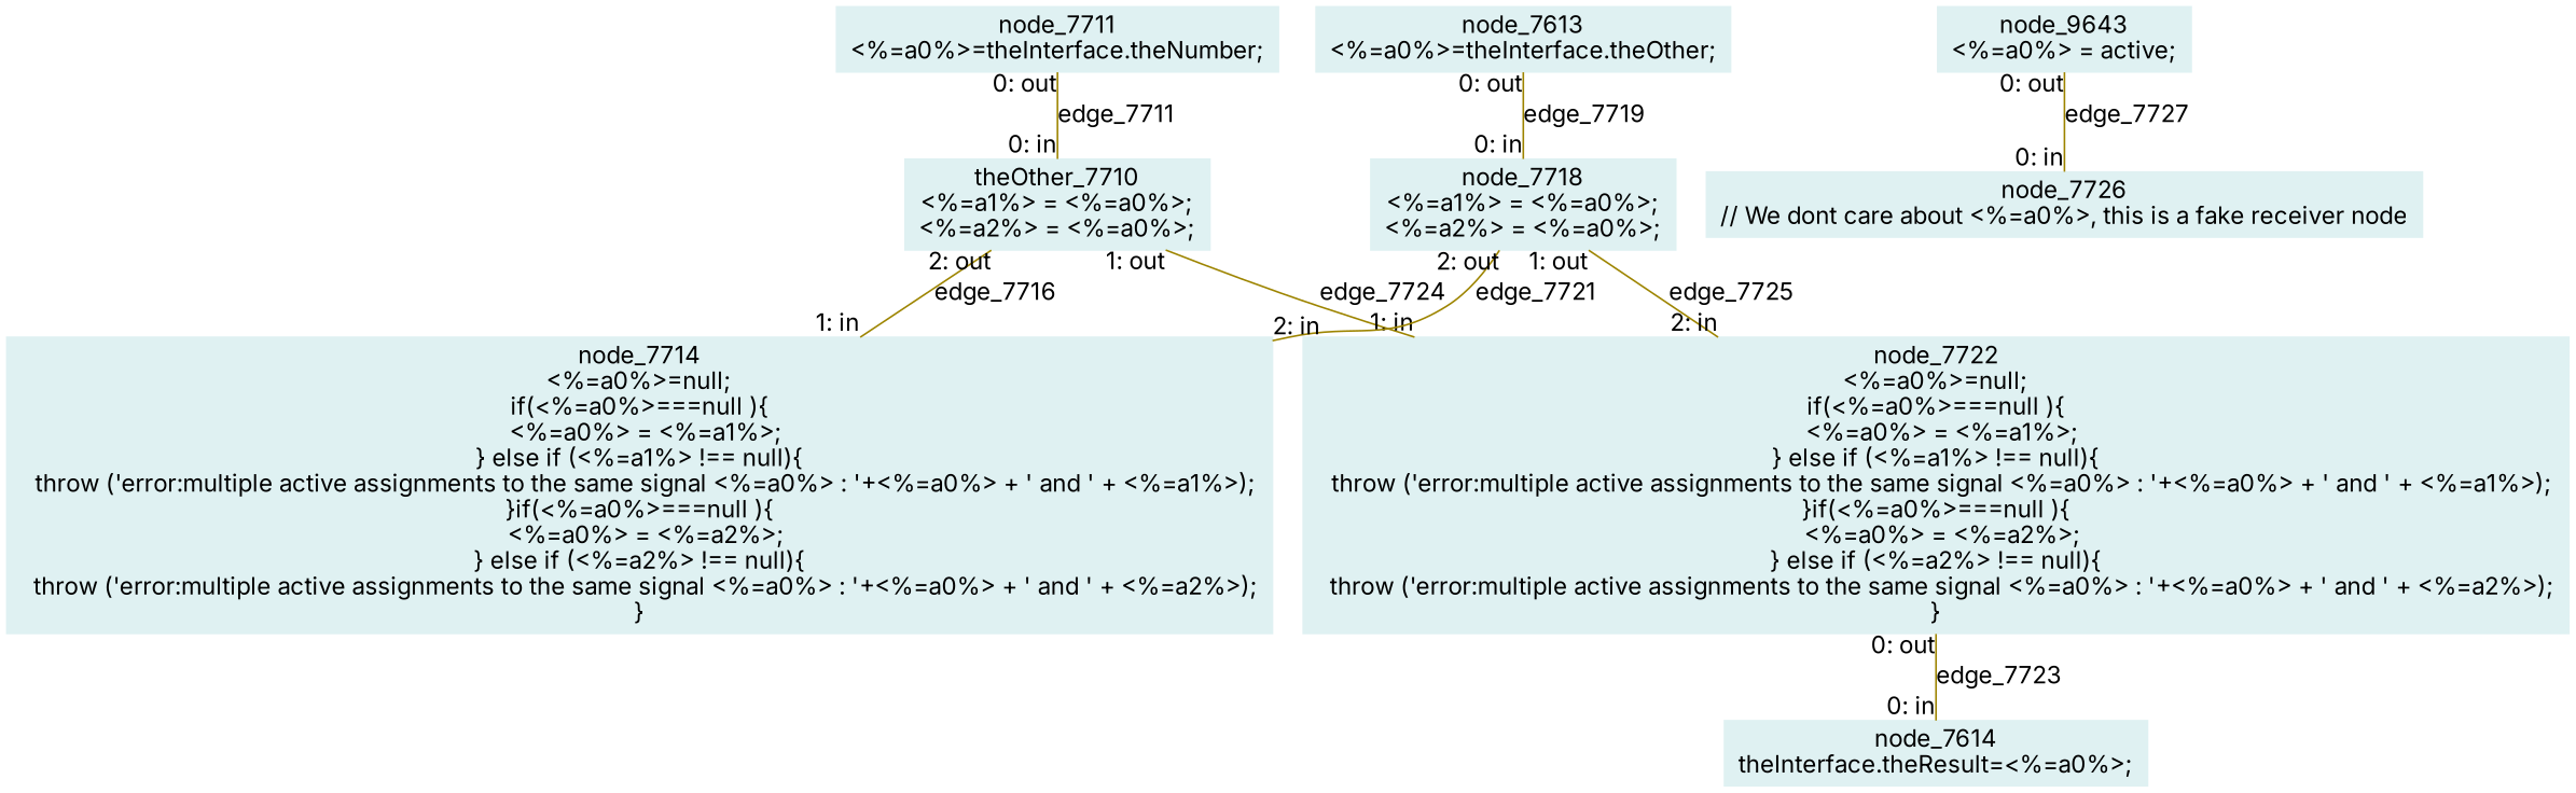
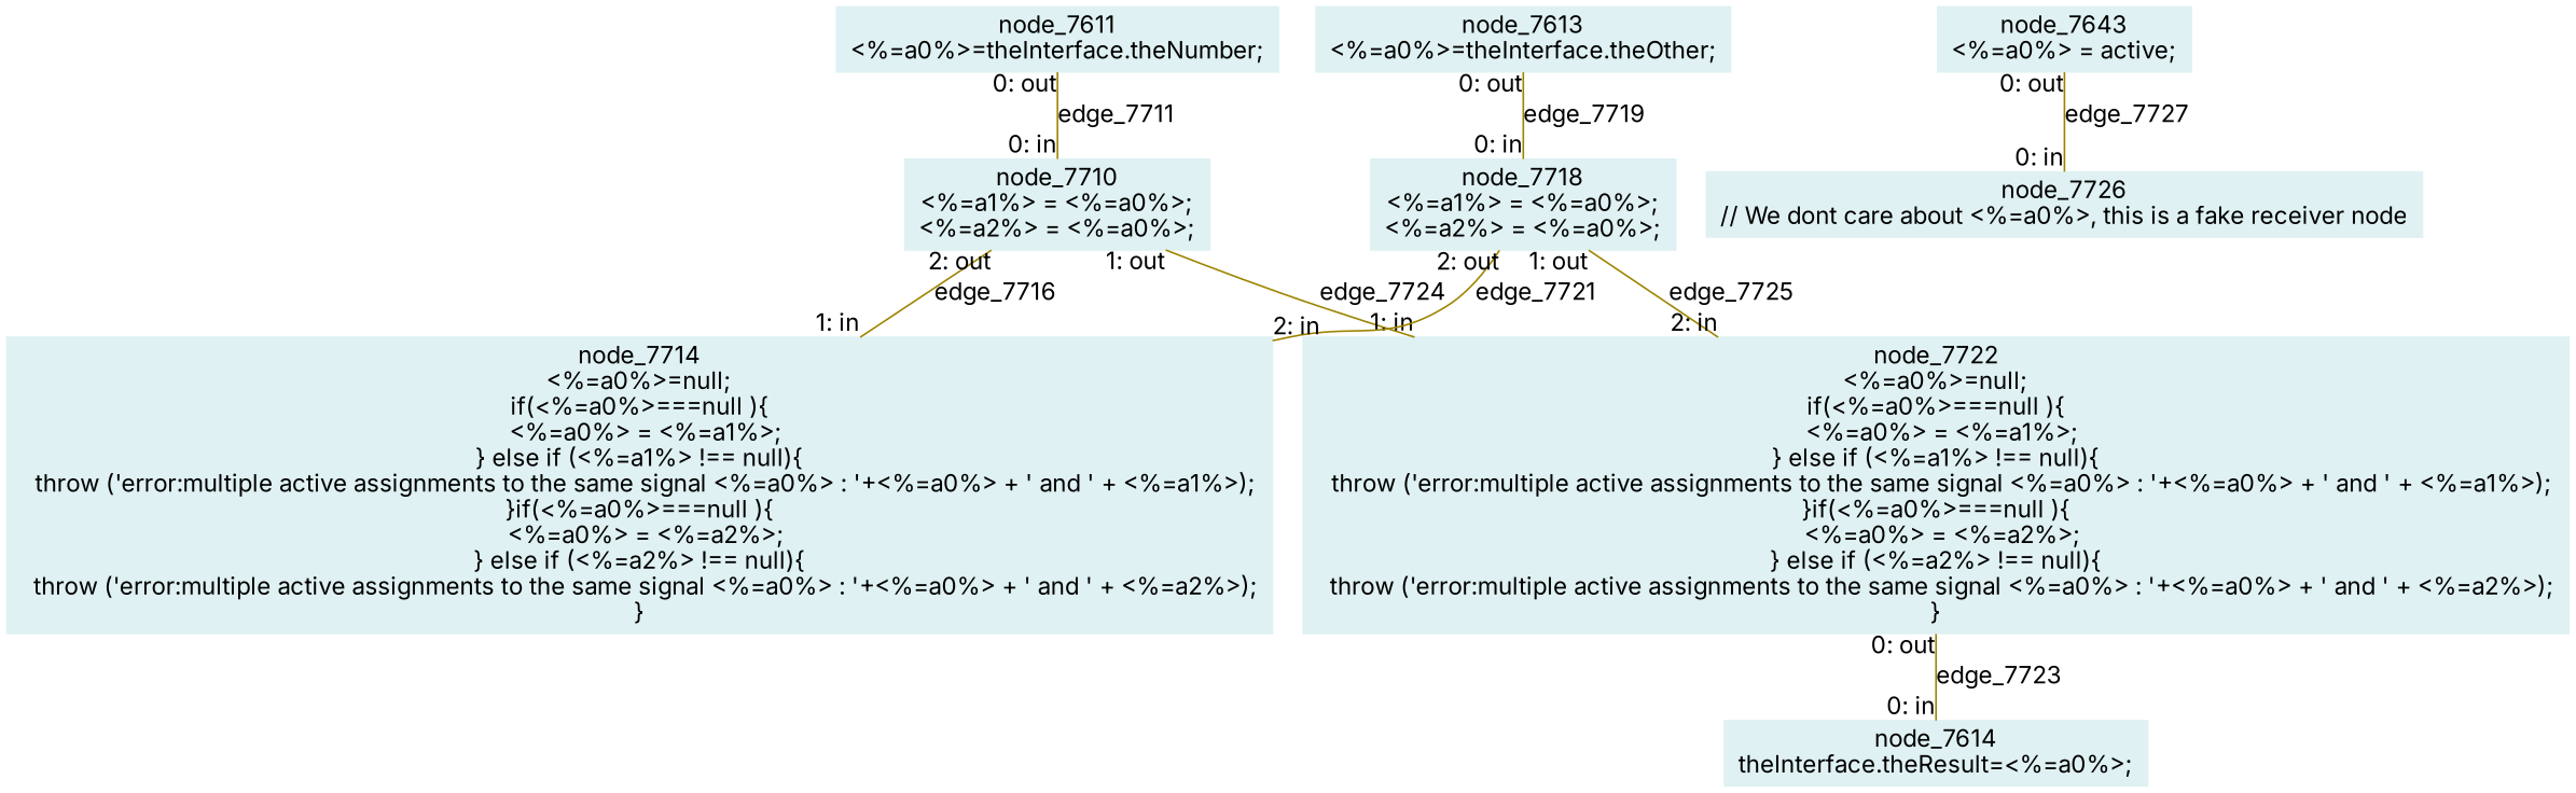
  digraph {
    fontname=Inter
    node [color="#dff1f2" fontname=Inter shape=box style=filled]
    edge [arrowHead=none arrowsize=1 color="#9d8400" dir=none fontname=Inter headlabel="0: in" taillabel="0: out"]
-   n1 [label="node_7711\n<%=a0%>=theInterface.theNumber;\n"]
-   n2 [label="theOther_7710\n<%=a1%> = <%=a0%>;\n<%=a2%> = <%=a0%>;\n"]
+   n1 [label="node_7611\n<%=a0%>=theInterface.theNumber;\n"]
+   n2 [label="node_7710\n<%=a1%> = <%=a0%>;\n<%=a2%> = <%=a0%>;\n"]
    n3 [label="node_7714\n<%=a0%>=null;\nif(<%=a0%>===null ){\n  <%=a0%> = <%=a1%>;\n} else if (<%=a1%> !== null){\n  throw ('error:multiple active assignments to the same signal <%=a0%> : '+<%=a0%> + ' and ' + <%=a1%>);\n}if(<%=a0%>===null ){\n  <%=a0%> = <%=a2%>;\n} else if (<%=a2%> !== null){\n  throw ('error:multiple active assignments to the same signal <%=a0%> : '+<%=a0%> + ' and ' + <%=a2%>);\n}"]
    n4 [label="node_7722\n<%=a0%>=null;\nif(<%=a0%>===null ){\n  <%=a0%> = <%=a1%>;\n} else if (<%=a1%> !== null){\n  throw ('error:multiple active assignments to the same signal <%=a0%> : '+<%=a0%> + ' and ' + <%=a1%>);\n}if(<%=a0%>===null ){\n  <%=a0%> = <%=a2%>;\n} else if (<%=a2%> !== null){\n  throw ('error:multiple active assignments to the same signal <%=a0%> : '+<%=a0%> + ' and ' + <%=a2%>);\n}"]
    n5 [label="node_7613\n<%=a0%>=theInterface.theOther;\n"]
    n6 [label="node_7718\n<%=a1%> = <%=a0%>;\n<%=a2%> = <%=a0%>;\n"]
    n7 [label="node_7614\ntheInterface.theResult=<%=a0%>;\n"]
-   n8 [label="node_9643\n<%=a0%> = active;\n"]
+   n8 [label="node_7643\n<%=a0%> = active;\n"]
    n9 [label="node_7726\n// We dont care about <%=a0%>, this is a fake receiver node\n"]
    n1 -> n2 [label=edge_7711]
    n2 -> n3 [headlabel="1: in" label=edge_7716 taillabel="2: out"]
    n2 -> n4 [headlabel="1: in" label=edge_7724 taillabel="1: out"]
    n4 -> n7 [label=edge_7723]
    n5 -> n6 [label=edge_7719]
    n6 -> n3 [headlabel="2: in" label=edge_7721 taillabel="2: out"]
    n6 -> n4 [headlabel="2: in" label=edge_7725 taillabel="1: out"]
    n8 -> n9 [label=edge_7727]
  }
